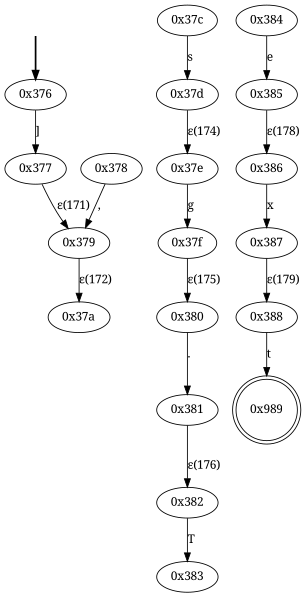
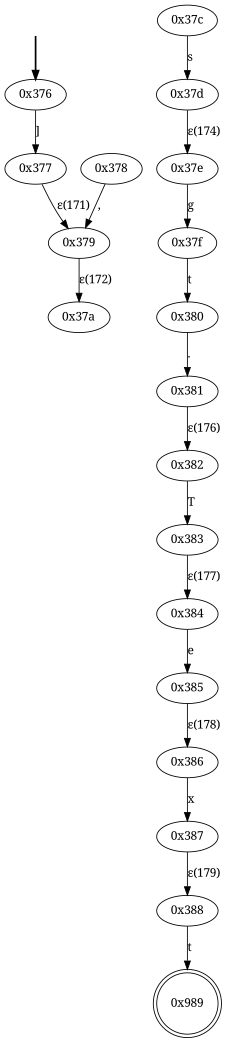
  digraph {
    fontname="Noto Serif"
    node [fontname="Noto Serif"]
    edge [fontname="Noto Serif"]
    fake [style=invisible]
    "0x376" [root=true]
    "0x377"
    "0x379"
    "0x378"
    "0x37a"
    "0x37c"
    "0x37d"
    "0x37e"
    "0x37f"
    "0x380"
    "0x381"
    "0x382"
    "0x383"
    "0x384"
    "0x385"
    "0x386"
    "0x387"
    "0x388"
    n20 [label="0x989" shape=doublecircle]
    fake -> "0x376" [style=bold]
    "0x376" -> "0x377" [label="]"]
    "0x377" -> "0x379" [label="ε(171)"]
    "0x379" -> "0x37a" [label="ε(172)"]
    "0x378" -> "0x379" [label=","]
    "0x37c" -> "0x37d" [label=s]
    "0x37d" -> "0x37e" [label="ε(174)"]
    "0x37e" -> "0x37f" [label=g]
-   "0x37f" -> "0x380" [label="ε(175)"]
+   "0x37f" -> "0x380" [label=t]
    "0x380" -> "0x381" [label="."]
    "0x381" -> "0x382" [label="ε(176)"]
    "0x382" -> "0x383" [label=T]
+   "0x383" -> "0x384" [label="ε(177)"]
    "0x384" -> "0x385" [label=e]
    "0x385" -> "0x386" [label="ε(178)"]
    "0x386" -> "0x387" [label=x]
    "0x387" -> "0x388" [label="ε(179)"]
    "0x388" -> n20 [label=t]
  }
